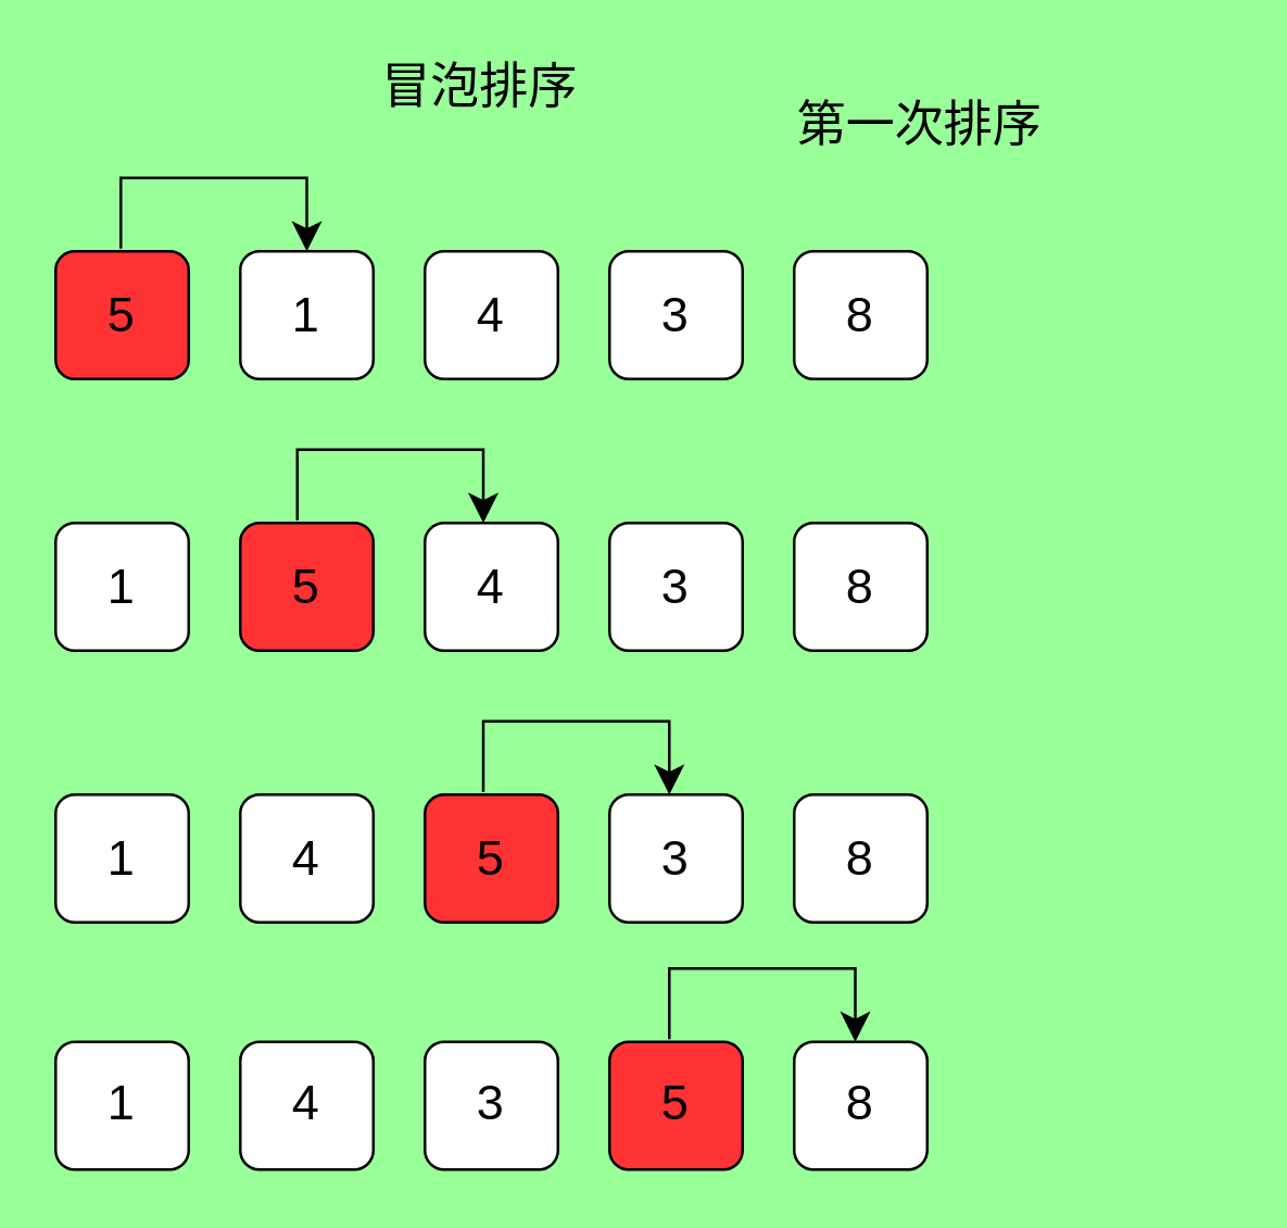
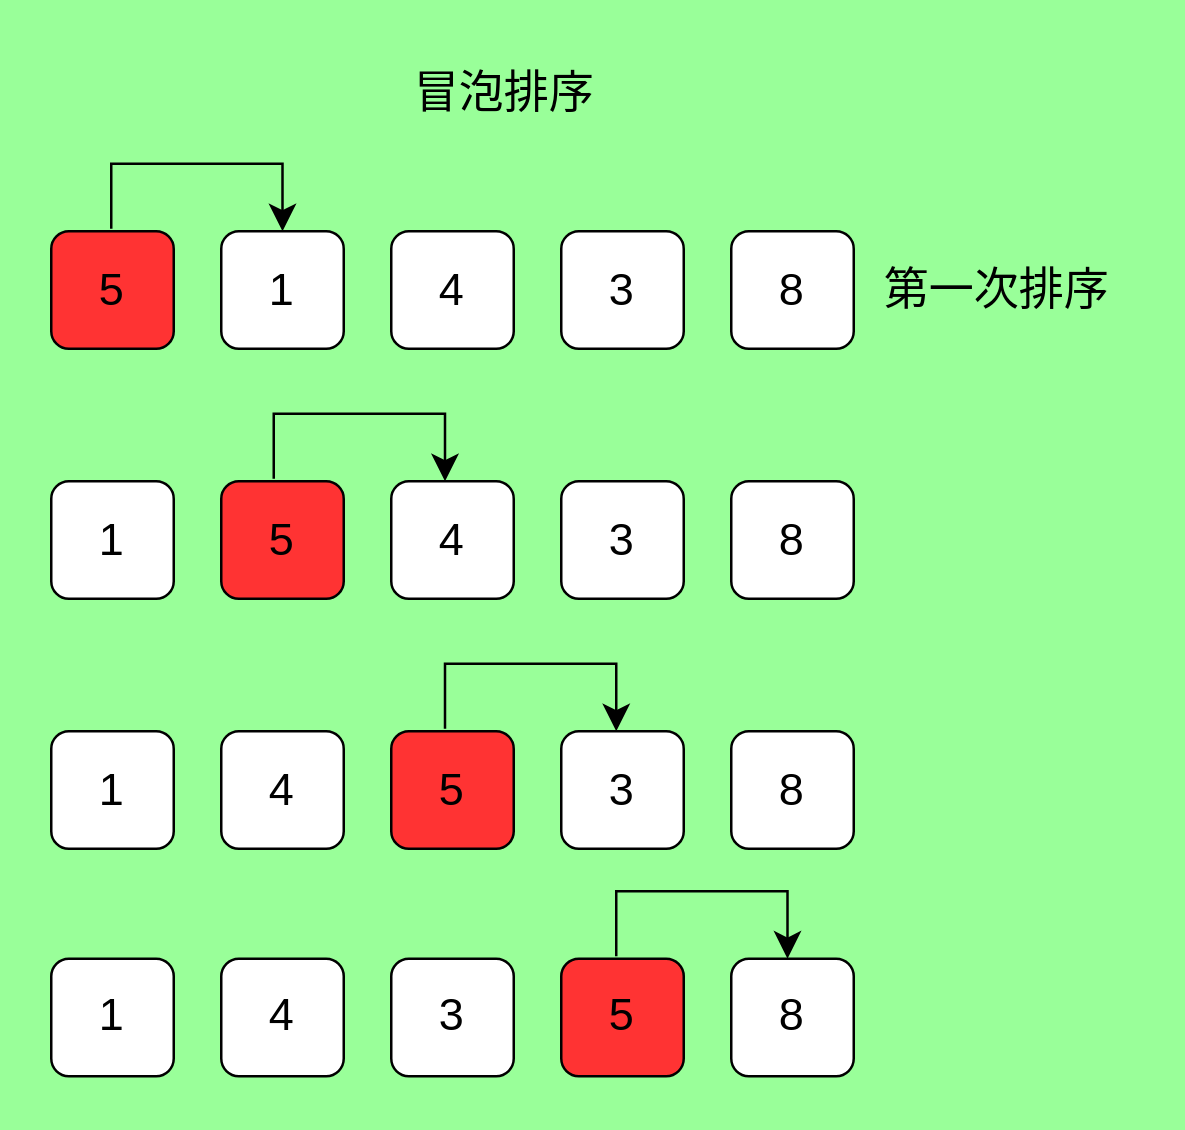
  <mxCell id="0" />
  <mxCell id="1" parent="0" />
  <mxCell id="2" value="&lt;font style=&quot;font-size: 18px;&quot;&gt;5&lt;/font&gt;" style="rounded=1;whiteSpace=wrap;html=1;fillColor=#FF3333;" vertex="1" parent="1"><mxGeometry x="20" y="92" width="49" height="47" as="geometry" /></mxCell>
  <mxCell id="3" value="&lt;font style=&quot;font-size: 18px;&quot;&gt;1&lt;/font&gt;" style="rounded=1;whiteSpace=wrap;html=1;" vertex="1" parent="1"><mxGeometry x="88" y="92" width="49" height="47" as="geometry" /></mxCell>
  <mxCell id="4" value="&lt;font style=&quot;font-size: 18px;&quot;&gt;4&lt;/font&gt;" style="rounded=1;whiteSpace=wrap;html=1;" vertex="1" parent="1"><mxGeometry x="156" y="92" width="49" height="47" as="geometry" /></mxCell>
  <mxCell id="5" value="&lt;font style=&quot;font-size: 18px;&quot;&gt;3&lt;/font&gt;" style="rounded=1;whiteSpace=wrap;html=1;" vertex="1" parent="1"><mxGeometry x="224" y="92" width="49" height="47" as="geometry" /></mxCell>
  <mxCell id="6" value="&lt;font style=&quot;font-size: 18px;&quot;&gt;8&lt;/font&gt;" style="rounded=1;whiteSpace=wrap;html=1;" vertex="1" parent="1"><mxGeometry x="292" y="92" width="49" height="47" as="geometry" /></mxCell>
  <mxCell id="7" value="&lt;font style=&quot;font-size: 18px;&quot;&gt;1&lt;/font&gt;" style="rounded=1;whiteSpace=wrap;html=1;" vertex="1" parent="1"><mxGeometry x="20" y="192" width="49" height="47" as="geometry" /></mxCell>
  <mxCell id="8" value="&lt;font style=&quot;font-size: 18px;&quot;&gt;5&lt;/font&gt;" style="rounded=1;whiteSpace=wrap;html=1;fillColor=#FF3333;" vertex="1" parent="1"><mxGeometry x="88" y="192" width="49" height="47" as="geometry" /></mxCell>
  <mxCell id="9" value="&lt;font style=&quot;font-size: 18px;&quot;&gt;4&lt;/font&gt;" style="rounded=1;whiteSpace=wrap;html=1;" vertex="1" parent="1"><mxGeometry x="156" y="192" width="49" height="47" as="geometry" /></mxCell>
  <mxCell id="10" value="&lt;font style=&quot;font-size: 18px;&quot;&gt;3&lt;/font&gt;" style="rounded=1;whiteSpace=wrap;html=1;" vertex="1" parent="1"><mxGeometry x="224" y="192" width="49" height="47" as="geometry" /></mxCell>
  <mxCell id="11" value="&lt;font style=&quot;font-size: 18px;&quot;&gt;8&lt;/font&gt;" style="rounded=1;whiteSpace=wrap;html=1;" vertex="1" parent="1"><mxGeometry x="292" y="192" width="49" height="47" as="geometry" /></mxCell>
  <mxCell id="12" value="&lt;font style=&quot;font-size: 18px;&quot;&gt;1&lt;/font&gt;" style="rounded=1;whiteSpace=wrap;html=1;" vertex="1" parent="1"><mxGeometry x="20" y="292" width="49" height="47" as="geometry" /></mxCell>
  <mxCell id="13" value="&lt;font style=&quot;font-size: 18px;&quot;&gt;4&lt;/font&gt;" style="rounded=1;whiteSpace=wrap;html=1;" vertex="1" parent="1"><mxGeometry x="88" y="292" width="49" height="47" as="geometry" /></mxCell>
  <mxCell id="14" value="&lt;font style=&quot;font-size: 18px;&quot;&gt;5&lt;/font&gt;" style="rounded=1;whiteSpace=wrap;html=1;fillColor=#FF3333;" vertex="1" parent="1"><mxGeometry x="156" y="292" width="49" height="47" as="geometry" /></mxCell>
  <mxCell id="15" value="&lt;font style=&quot;font-size: 18px;&quot;&gt;3&lt;/font&gt;" style="rounded=1;whiteSpace=wrap;html=1;" vertex="1" parent="1"><mxGeometry x="224" y="292" width="49" height="47" as="geometry" /></mxCell>
  <mxCell id="16" value="&lt;font style=&quot;font-size: 18px;&quot;&gt;8&lt;/font&gt;" style="rounded=1;whiteSpace=wrap;html=1;" vertex="1" parent="1"><mxGeometry x="292" y="292" width="49" height="47" as="geometry" /></mxCell>
  <mxCell id="17" value="" style="edgeStyle=segmentEdgeStyle;endArrow=classic;html=1;curved=0;rounded=0;endSize=8;startSize=8;fontSize=18;entryX=0.5;entryY=0;entryDx=0;entryDy=0;" edge="1" parent="1" target="3"><mxGeometry width="50" height="50" relative="1" as="geometry"><mxPoint x="44" y="91" as="sourcePoint" /><mxPoint x="193" y="38" as="targetPoint" /><Array as="points"><mxPoint x="44" y="65" /><mxPoint x="112" y="65" /></Array></mxGeometry></mxCell>
- <mxCell id="18" value="第一次排序" style="text;html=1;align=center;verticalAlign=middle;resizable=0;points=[];autosize=1;strokeColor=none;fillColor=none;fontSize=18;" vertex="1" parent="1"><mxGeometry x="284" y="28.5" width="108" height="34" as="geometry" /></mxCell>
- <mxCell id="19" value="冒泡排序" style="text;html=1;align=center;verticalAlign=middle;resizable=0;points=[];autosize=1;strokeColor=none;fillColor=none;fontSize=18;" vertex="1" parent="1"><mxGeometry x="131" y="15" width="90" height="34" as="geometry" /></mxCell>
+ <mxCell id="18" value="第一次排序" style="text;html=1;align=center;verticalAlign=middle;resizable=0;points=[];autosize=1;strokeColor=none;fillColor=none;fontSize=18;" vertex="1" parent="1"><mxGeometry x="344" y="98.5" width="108" height="34" as="geometry" /></mxCell>
+ <mxCell id="19" value="冒泡排序" style="text;html=1;align=center;verticalAlign=middle;resizable=0;points=[];autosize=1;strokeColor=none;fillColor=none;fontSize=18;" vertex="1" parent="1"><mxGeometry x="156" y="20" width="90" height="34" as="geometry" /></mxCell>
  <mxCell id="20" value="" style="edgeStyle=segmentEdgeStyle;endArrow=classic;html=1;curved=0;rounded=0;endSize=8;startSize=8;fontSize=18;entryX=0.5;entryY=0;entryDx=0;entryDy=0;" edge="1" parent="1"><mxGeometry width="50" height="50" relative="1" as="geometry"><mxPoint x="109" y="191" as="sourcePoint" /><mxPoint x="177.5" y="192" as="targetPoint" /><Array as="points"><mxPoint x="109" y="165" /><mxPoint x="177" y="165" /></Array></mxGeometry></mxCell>
  <mxCell id="21" value="" style="edgeStyle=segmentEdgeStyle;endArrow=classic;html=1;curved=0;rounded=0;endSize=8;startSize=8;fontSize=18;entryX=0.5;entryY=0;entryDx=0;entryDy=0;" edge="1" parent="1"><mxGeometry width="50" height="50" relative="1" as="geometry"><mxPoint x="177.5" y="291" as="sourcePoint" /><mxPoint x="246" y="292" as="targetPoint" /><Array as="points"><mxPoint x="177.5" y="265" /><mxPoint x="245.5" y="265" /></Array></mxGeometry></mxCell>
  <mxCell id="22" value="&lt;font style=&quot;font-size: 18px;&quot;&gt;1&lt;/font&gt;" style="rounded=1;whiteSpace=wrap;html=1;" vertex="1" parent="1"><mxGeometry x="20" y="382.97" width="49" height="47" as="geometry" /></mxCell>
  <mxCell id="23" value="&lt;font style=&quot;font-size: 18px;&quot;&gt;4&lt;/font&gt;" style="rounded=1;whiteSpace=wrap;html=1;" vertex="1" parent="1"><mxGeometry x="88" y="382.97" width="49" height="47" as="geometry" /></mxCell>
  <mxCell id="24" value="&lt;font style=&quot;font-size: 18px;&quot;&gt;3&lt;/font&gt;" style="rounded=1;whiteSpace=wrap;html=1;" vertex="1" parent="1"><mxGeometry x="156" y="382.97" width="49" height="47" as="geometry" /></mxCell>
  <mxCell id="25" value="&lt;font style=&quot;font-size: 18px;&quot;&gt;5&lt;/font&gt;" style="rounded=1;whiteSpace=wrap;html=1;fillColor=#FF3333;" vertex="1" parent="1"><mxGeometry x="224" y="382.97" width="49" height="47" as="geometry" /></mxCell>
  <mxCell id="26" value="&lt;font style=&quot;font-size: 18px;&quot;&gt;8&lt;/font&gt;" style="rounded=1;whiteSpace=wrap;html=1;" vertex="1" parent="1"><mxGeometry x="292" y="382.97" width="49" height="47" as="geometry" /></mxCell>
  <mxCell id="27" value="" style="edgeStyle=segmentEdgeStyle;endArrow=classic;html=1;curved=0;rounded=0;endSize=8;startSize=8;fontSize=18;entryX=0.5;entryY=0;entryDx=0;entryDy=0;" edge="1" parent="1"><mxGeometry width="50" height="50" relative="1" as="geometry"><mxPoint x="246" y="381.97" as="sourcePoint" /><mxPoint x="314.5" y="382.97" as="targetPoint" /><Array as="points"><mxPoint x="246" y="355.97" /><mxPoint x="314" y="355.97" /></Array></mxGeometry></mxCell>
